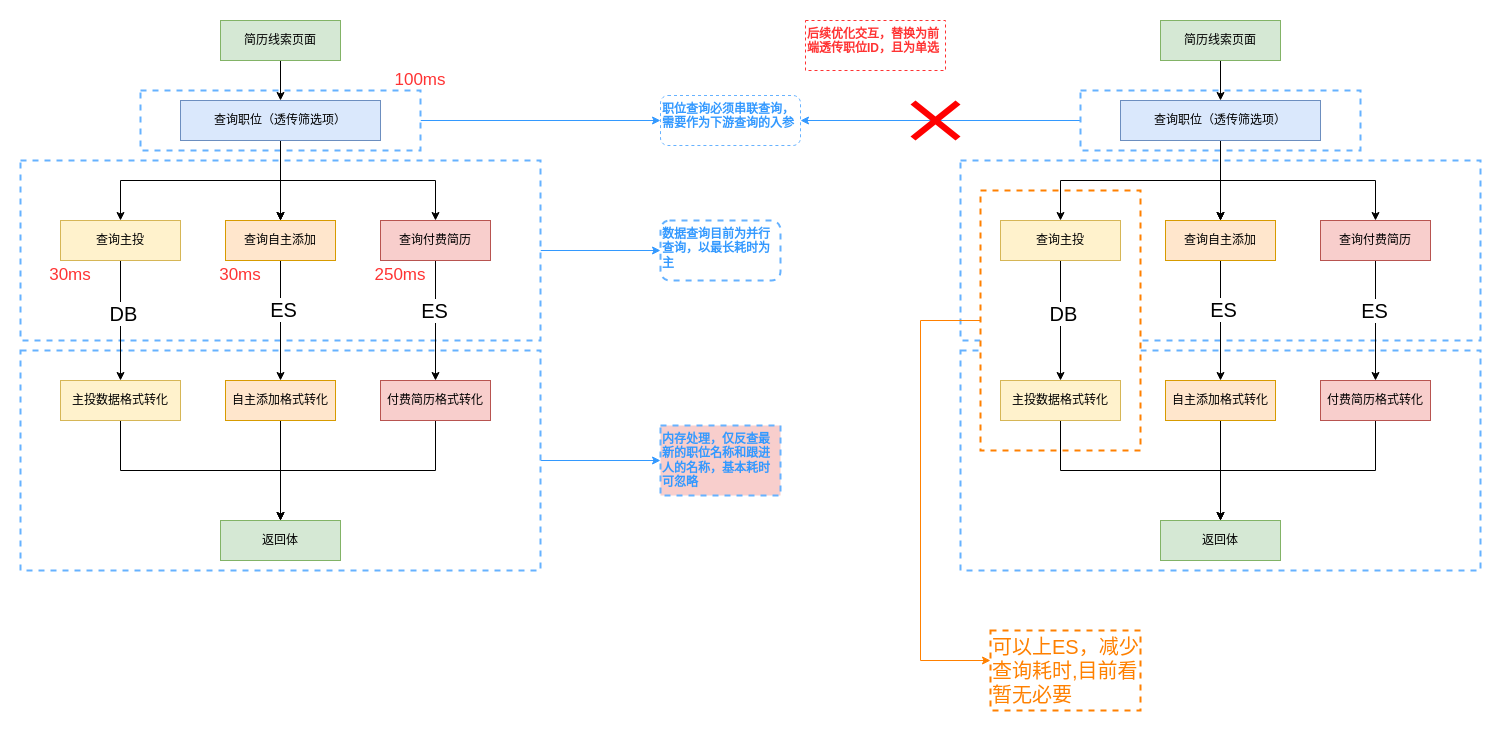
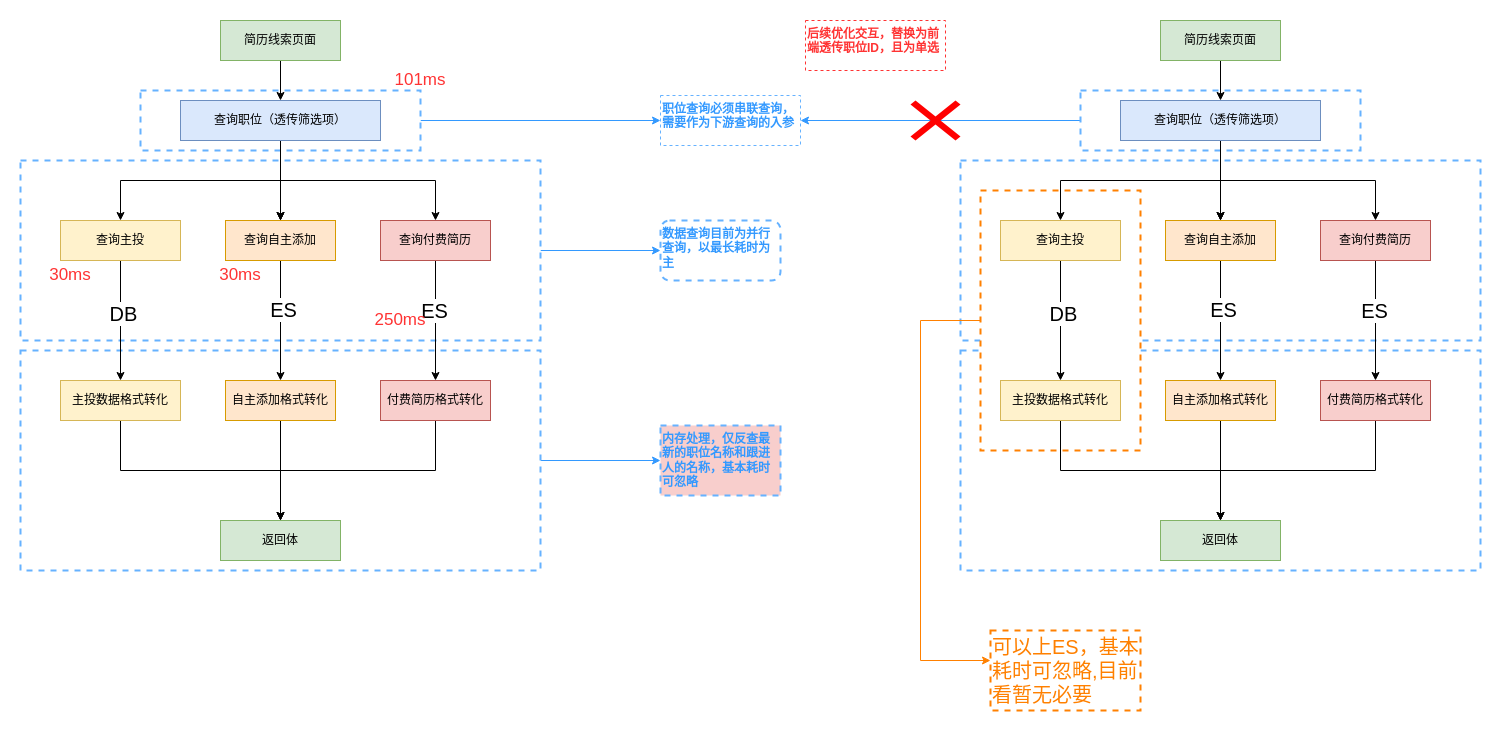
  <mxCell id="0" />
  <mxCell id="1" parent="0" />
  <mxCell id="2" value="" style="rounded=0;whiteSpace=wrap;html=1;dashed=1;strokeColor=#66B2FF;strokeWidth=2;" vertex="1" parent="1"><mxGeometry x="960" y="350" width="520" height="220" as="geometry" /></mxCell>
  <mxCell id="3" value="" style="rounded=0;whiteSpace=wrap;html=1;dashed=1;strokeColor=#66B2FF;strokeWidth=2;" vertex="1" parent="1"><mxGeometry x="960" y="160" width="520" height="180" as="geometry" /></mxCell>
  <mxCell id="4" value="" style="edgeStyle=orthogonalEdgeStyle;rounded=0;orthogonalLoop=1;jettySize=auto;html=1;strokeColor=#FF8000;" edge="1" parent="1" source="5" target="67"><mxGeometry relative="1" as="geometry"><Array as="points"><mxPoint x="920" y="320" /><mxPoint x="920" y="660" /></Array></mxGeometry></mxCell>
  <mxCell id="5" value="" style="rounded=0;whiteSpace=wrap;html=1;dashed=1;strokeColor=#FF8000;strokeWidth=2;" vertex="1" parent="1"><mxGeometry x="980" y="190" width="160" height="260" as="geometry" /></mxCell>
  <mxCell id="6" value="" style="edgeStyle=orthogonalEdgeStyle;rounded=0;orthogonalLoop=1;jettySize=auto;html=1;fontColor=#3399FF;strokeColor=#3399FF;" edge="1" parent="1" source="7" target="38"><mxGeometry relative="1" as="geometry" /></mxCell>
  <mxCell id="7" value="" style="rounded=0;whiteSpace=wrap;html=1;dashed=1;strokeColor=#66B2FF;strokeWidth=2;" vertex="1" parent="1"><mxGeometry x="20" y="350" width="520" height="220" as="geometry" /></mxCell>
  <mxCell id="8" value="" style="edgeStyle=orthogonalEdgeStyle;rounded=0;orthogonalLoop=1;jettySize=auto;html=1;strokeColor=#3399FF;" edge="1" parent="1" source="9" target="37"><mxGeometry relative="1" as="geometry" /></mxCell>
  <mxCell id="9" value="" style="rounded=0;whiteSpace=wrap;html=1;dashed=1;strokeColor=#66B2FF;strokeWidth=2;" vertex="1" parent="1"><mxGeometry x="20" y="160" width="520" height="180" as="geometry" /></mxCell>
  <mxCell id="10" value="" style="edgeStyle=orthogonalEdgeStyle;rounded=0;orthogonalLoop=1;jettySize=auto;html=1;strokeColor=#3399FF;" edge="1" parent="1" source="11" target="36"><mxGeometry relative="1" as="geometry" /></mxCell>
  <mxCell id="11" value="" style="rounded=0;whiteSpace=wrap;html=1;dashed=1;strokeColor=#66B2FF;strokeWidth=2;" vertex="1" parent="1"><mxGeometry x="140" y="90" width="280" height="60" as="geometry" /></mxCell>
  <mxCell id="12" value="" style="edgeStyle=orthogonalEdgeStyle;rounded=0;orthogonalLoop=1;jettySize=auto;html=1;" edge="1" parent="1" source="13" target="19"><mxGeometry relative="1" as="geometry" /></mxCell>
  <mxCell id="13" value="简历线索页面" style="rounded=0;whiteSpace=wrap;html=1;fillColor=#d5e8d4;strokeColor=#82b366;" vertex="1" parent="1"><mxGeometry x="220" y="20" width="120" height="40" as="geometry" /></mxCell>
  <mxCell id="14" value="" style="edgeStyle=orthogonalEdgeStyle;rounded=0;orthogonalLoop=1;jettySize=auto;html=1;" edge="1" parent="1" source="19" target="22"><mxGeometry relative="1" as="geometry" /></mxCell>
  <mxCell id="15" value="" style="edgeStyle=orthogonalEdgeStyle;rounded=0;orthogonalLoop=1;jettySize=auto;html=1;" edge="1" parent="1" source="19" target="25"><mxGeometry relative="1" as="geometry" /></mxCell>
  <mxCell id="16" value="" style="edgeStyle=orthogonalEdgeStyle;rounded=0;orthogonalLoop=1;jettySize=auto;html=1;" edge="1" parent="1" source="19" target="25"><mxGeometry relative="1" as="geometry" /></mxCell>
  <mxCell id="17" value="" style="edgeStyle=orthogonalEdgeStyle;rounded=0;orthogonalLoop=1;jettySize=auto;html=1;" edge="1" parent="1" source="19" target="25"><mxGeometry relative="1" as="geometry" /></mxCell>
  <mxCell id="18" style="edgeStyle=orthogonalEdgeStyle;rounded=0;orthogonalLoop=1;jettySize=auto;html=1;" edge="1" parent="1" source="19" target="28"><mxGeometry relative="1" as="geometry" /></mxCell>
  <mxCell id="19" value="查询职位（透传筛选项）" style="rounded=0;whiteSpace=wrap;html=1;fillColor=#dae8fc;strokeColor=#6c8ebf;" vertex="1" parent="1"><mxGeometry x="180" y="100" width="200" height="40" as="geometry" /></mxCell>
  <mxCell id="20" value="" style="edgeStyle=orthogonalEdgeStyle;rounded=0;orthogonalLoop=1;jettySize=auto;html=1;" edge="1" parent="1" source="22" target="30"><mxGeometry relative="1" as="geometry" /></mxCell>
  <mxCell id="21" value="DB" style="edgeLabel;html=1;align=center;verticalAlign=middle;resizable=0;points=[];fontSize=20;" vertex="1" connectable="0" parent="20"><mxGeometry x="-0.133" y="2" relative="1" as="geometry"><mxPoint as="offset" /></mxGeometry></mxCell>
  <mxCell id="22" value="查询主投" style="rounded=0;whiteSpace=wrap;html=1;fillColor=#fff2cc;strokeColor=#d6b656;" vertex="1" parent="1"><mxGeometry x="60" y="220" width="120" height="40" as="geometry" /></mxCell>
  <mxCell id="23" value="" style="edgeStyle=orthogonalEdgeStyle;rounded=0;orthogonalLoop=1;jettySize=auto;html=1;" edge="1" parent="1" source="25" target="32"><mxGeometry relative="1" as="geometry" /></mxCell>
  <mxCell id="24" value="ES" style="edgeLabel;html=1;align=center;verticalAlign=middle;resizable=0;points=[];fontSize=20;" vertex="1" connectable="0" parent="23"><mxGeometry x="-0.2" y="2" relative="1" as="geometry"><mxPoint as="offset" /></mxGeometry></mxCell>
  <mxCell id="25" value="查询自主添加" style="rounded=0;whiteSpace=wrap;html=1;fillColor=#ffe6cc;strokeColor=#d79b00;" vertex="1" parent="1"><mxGeometry x="225" y="220" width="110" height="40" as="geometry" /></mxCell>
  <mxCell id="26" value="" style="edgeStyle=orthogonalEdgeStyle;rounded=0;orthogonalLoop=1;jettySize=auto;html=1;" edge="1" parent="1" source="28" target="34"><mxGeometry relative="1" as="geometry" /></mxCell>
  <mxCell id="27" value="ES" style="edgeLabel;html=1;align=center;verticalAlign=middle;resizable=0;points=[];fontSize=20;" vertex="1" connectable="0" parent="26"><mxGeometry x="-0.183" y="-2" relative="1" as="geometry"><mxPoint as="offset" /></mxGeometry></mxCell>
  <mxCell id="28" value="查询付费简历" style="rounded=0;whiteSpace=wrap;html=1;fillColor=#f8cecc;strokeColor=#b85450;" vertex="1" parent="1"><mxGeometry x="380" y="220" width="110" height="40" as="geometry" /></mxCell>
  <mxCell id="29" style="edgeStyle=orthogonalEdgeStyle;rounded=0;orthogonalLoop=1;jettySize=auto;html=1;entryX=0.5;entryY=0;entryDx=0;entryDy=0;" edge="1" parent="1" source="30" target="35"><mxGeometry relative="1" as="geometry"><Array as="points"><mxPoint x="120" y="470" /><mxPoint x="280" y="470" /></Array></mxGeometry></mxCell>
  <mxCell id="30" value="主投数据格式转化" style="rounded=0;whiteSpace=wrap;html=1;fillColor=#fff2cc;strokeColor=#d6b656;" vertex="1" parent="1"><mxGeometry x="60" y="380" width="120" height="40" as="geometry" /></mxCell>
  <mxCell id="31" style="edgeStyle=orthogonalEdgeStyle;rounded=0;orthogonalLoop=1;jettySize=auto;html=1;entryX=0.5;entryY=0;entryDx=0;entryDy=0;" edge="1" parent="1" source="32" target="35"><mxGeometry relative="1" as="geometry" /></mxCell>
  <mxCell id="32" value="自主添加格式转化" style="rounded=0;whiteSpace=wrap;html=1;fillColor=#ffe6cc;strokeColor=#d79b00;" vertex="1" parent="1"><mxGeometry x="225" y="380" width="110" height="40" as="geometry" /></mxCell>
  <mxCell id="33" style="edgeStyle=orthogonalEdgeStyle;rounded=0;orthogonalLoop=1;jettySize=auto;html=1;entryX=0.5;entryY=0;entryDx=0;entryDy=0;" edge="1" parent="1" source="34" target="35"><mxGeometry relative="1" as="geometry"><Array as="points"><mxPoint x="435" y="470" /><mxPoint x="280" y="470" /></Array></mxGeometry></mxCell>
  <mxCell id="34" value="付费简历格式转化" style="rounded=0;whiteSpace=wrap;html=1;fillColor=#f8cecc;strokeColor=#b85450;" vertex="1" parent="1"><mxGeometry x="380" y="380" width="110" height="40" as="geometry" /></mxCell>
  <mxCell id="35" value="返回体" style="rounded=0;whiteSpace=wrap;html=1;fillColor=#d5e8d4;strokeColor=#82b366;" vertex="1" parent="1"><mxGeometry x="220" y="520" width="120" height="40" as="geometry" /></mxCell>
- <mxCell id="36" value="职位查询必须串联查询，需要作为下游查询的入参" style="whiteSpace=wrap;html=1;strokeColor=#66B2FF;dashed=1;strokeWidth=1;align=left;verticalAlign=top;fontColor=#3399FF;fontStyle=1;rounded=1;" vertex="1" parent="1"><mxGeometry x="660" y="95" width="140" height="50" as="geometry" /></mxCell>
+ <mxCell id="36" value="职位查询必须串联查询，需要作为下游查询的入参" style="whiteSpace=wrap;html=1;strokeColor=#66B2FF;rounded=0;dashed=1;strokeWidth=1;align=left;verticalAlign=top;fontColor=#3399FF;fontStyle=1" vertex="1" parent="1"><mxGeometry x="660" y="95" width="140" height="50" as="geometry" /></mxCell>
  <mxCell id="37" value="数据查询目前为并行查询，以最长耗时为主" style="whiteSpace=wrap;html=1;strokeColor=#66B2FF;dashed=1;strokeWidth=2;verticalAlign=top;align=left;fontColor=#3399FF;fontStyle=1;rounded=1;" vertex="1" parent="1"><mxGeometry x="660" y="220" width="120" height="60" as="geometry" /></mxCell>
  <mxCell id="38" value="内存处理，仅反查最新的职位名称和跟进人的名称，基本耗时可忽略" style="whiteSpace=wrap;html=1;strokeColor=#66B2FF;rounded=0;dashed=1;strokeWidth=2;align=left;verticalAlign=top;fontColor=#3399FF;fontStyle=1;fillColor=#f8cecc;" vertex="1" parent="1"><mxGeometry x="660" y="425" width="120" height="70" as="geometry" /></mxCell>
  <mxCell id="39" style="edgeStyle=orthogonalEdgeStyle;rounded=0;orthogonalLoop=1;jettySize=auto;html=1;entryX=1;entryY=0.5;entryDx=0;entryDy=0;strokeColor=#3399FF;" edge="1" parent="1" source="40" target="36"><mxGeometry relative="1" as="geometry" /></mxCell>
  <mxCell id="40" value="" style="rounded=0;whiteSpace=wrap;html=1;dashed=1;strokeColor=#66B2FF;strokeWidth=2;" vertex="1" parent="1"><mxGeometry x="1080" y="90" width="280" height="60" as="geometry" /></mxCell>
  <mxCell id="41" value="" style="edgeStyle=orthogonalEdgeStyle;rounded=0;orthogonalLoop=1;jettySize=auto;html=1;" edge="1" parent="1" source="42" target="48"><mxGeometry relative="1" as="geometry" /></mxCell>
  <mxCell id="42" value="简历线索页面" style="rounded=0;whiteSpace=wrap;html=1;fillColor=#d5e8d4;strokeColor=#82b366;" vertex="1" parent="1"><mxGeometry x="1160" y="20" width="120" height="40" as="geometry" /></mxCell>
  <mxCell id="43" value="" style="edgeStyle=orthogonalEdgeStyle;rounded=0;orthogonalLoop=1;jettySize=auto;html=1;" edge="1" parent="1" source="48" target="51"><mxGeometry relative="1" as="geometry" /></mxCell>
  <mxCell id="44" value="" style="edgeStyle=orthogonalEdgeStyle;rounded=0;orthogonalLoop=1;jettySize=auto;html=1;" edge="1" parent="1" source="48" target="54"><mxGeometry relative="1" as="geometry" /></mxCell>
  <mxCell id="45" value="" style="edgeStyle=orthogonalEdgeStyle;rounded=0;orthogonalLoop=1;jettySize=auto;html=1;" edge="1" parent="1" source="48" target="54"><mxGeometry relative="1" as="geometry" /></mxCell>
  <mxCell id="46" value="" style="edgeStyle=orthogonalEdgeStyle;rounded=0;orthogonalLoop=1;jettySize=auto;html=1;" edge="1" parent="1" source="48" target="54"><mxGeometry relative="1" as="geometry" /></mxCell>
  <mxCell id="47" style="edgeStyle=orthogonalEdgeStyle;rounded=0;orthogonalLoop=1;jettySize=auto;html=1;" edge="1" parent="1" source="48" target="57"><mxGeometry relative="1" as="geometry" /></mxCell>
  <mxCell id="48" value="查询职位（透传筛选项）" style="rounded=0;whiteSpace=wrap;html=1;fillColor=#dae8fc;strokeColor=#6c8ebf;" vertex="1" parent="1"><mxGeometry x="1120" y="100" width="200" height="40" as="geometry" /></mxCell>
  <mxCell id="49" value="" style="edgeStyle=orthogonalEdgeStyle;rounded=0;orthogonalLoop=1;jettySize=auto;html=1;" edge="1" parent="1" source="51" target="59"><mxGeometry relative="1" as="geometry" /></mxCell>
  <mxCell id="50" value="DB" style="edgeLabel;html=1;align=center;verticalAlign=middle;resizable=0;points=[];fontSize=20;" vertex="1" connectable="0" parent="49"><mxGeometry x="-0.133" y="2" relative="1" as="geometry"><mxPoint as="offset" /></mxGeometry></mxCell>
  <mxCell id="51" value="查询主投" style="rounded=0;whiteSpace=wrap;html=1;fillColor=#fff2cc;strokeColor=#d6b656;" vertex="1" parent="1"><mxGeometry x="1000" y="220" width="120" height="40" as="geometry" /></mxCell>
  <mxCell id="52" value="" style="edgeStyle=orthogonalEdgeStyle;rounded=0;orthogonalLoop=1;jettySize=auto;html=1;" edge="1" parent="1" source="54" target="61"><mxGeometry relative="1" as="geometry" /></mxCell>
  <mxCell id="53" value="ES" style="edgeLabel;html=1;align=center;verticalAlign=middle;resizable=0;points=[];fontSize=20;" vertex="1" connectable="0" parent="52"><mxGeometry x="-0.2" y="2" relative="1" as="geometry"><mxPoint as="offset" /></mxGeometry></mxCell>
  <mxCell id="54" value="查询自主添加" style="rounded=0;whiteSpace=wrap;html=1;fillColor=#ffe6cc;strokeColor=#d79b00;" vertex="1" parent="1"><mxGeometry x="1165" y="220" width="110" height="40" as="geometry" /></mxCell>
  <mxCell id="55" value="" style="edgeStyle=orthogonalEdgeStyle;rounded=0;orthogonalLoop=1;jettySize=auto;html=1;" edge="1" parent="1" source="57" target="63"><mxGeometry relative="1" as="geometry" /></mxCell>
  <mxCell id="56" value="ES" style="edgeLabel;html=1;align=center;verticalAlign=middle;resizable=0;points=[];fontSize=20;" vertex="1" connectable="0" parent="55"><mxGeometry x="-0.183" y="-2" relative="1" as="geometry"><mxPoint as="offset" /></mxGeometry></mxCell>
  <mxCell id="57" value="查询付费简历" style="rounded=0;whiteSpace=wrap;html=1;fillColor=#f8cecc;strokeColor=#b85450;" vertex="1" parent="1"><mxGeometry x="1320" y="220" width="110" height="40" as="geometry" /></mxCell>
  <mxCell id="58" style="edgeStyle=orthogonalEdgeStyle;rounded=0;orthogonalLoop=1;jettySize=auto;html=1;entryX=0.5;entryY=0;entryDx=0;entryDy=0;" edge="1" parent="1" source="59" target="64"><mxGeometry relative="1" as="geometry"><Array as="points"><mxPoint x="1060" y="470" /><mxPoint x="1220" y="470" /></Array></mxGeometry></mxCell>
  <mxCell id="59" value="主投数据格式转化" style="rounded=0;whiteSpace=wrap;html=1;fillColor=#fff2cc;strokeColor=#d6b656;" vertex="1" parent="1"><mxGeometry x="1000" y="380" width="120" height="40" as="geometry" /></mxCell>
  <mxCell id="60" style="edgeStyle=orthogonalEdgeStyle;rounded=0;orthogonalLoop=1;jettySize=auto;html=1;entryX=0.5;entryY=0;entryDx=0;entryDy=0;" edge="1" parent="1" source="61" target="64"><mxGeometry relative="1" as="geometry" /></mxCell>
  <mxCell id="61" value="自主添加格式转化" style="rounded=0;whiteSpace=wrap;html=1;fillColor=#ffe6cc;strokeColor=#d79b00;" vertex="1" parent="1"><mxGeometry x="1165" y="380" width="110" height="40" as="geometry" /></mxCell>
  <mxCell id="62" style="edgeStyle=orthogonalEdgeStyle;rounded=0;orthogonalLoop=1;jettySize=auto;html=1;entryX=0.5;entryY=0;entryDx=0;entryDy=0;" edge="1" parent="1" source="63" target="64"><mxGeometry relative="1" as="geometry"><Array as="points"><mxPoint x="1375" y="470" /><mxPoint x="1220" y="470" /></Array></mxGeometry></mxCell>
  <mxCell id="63" value="付费简历格式转化" style="rounded=0;whiteSpace=wrap;html=1;fillColor=#f8cecc;strokeColor=#b85450;" vertex="1" parent="1"><mxGeometry x="1320" y="380" width="110" height="40" as="geometry" /></mxCell>
  <mxCell id="64" value="返回体" style="rounded=0;whiteSpace=wrap;html=1;fillColor=#d5e8d4;strokeColor=#82b366;" vertex="1" parent="1"><mxGeometry x="1160" y="520" width="120" height="40" as="geometry" /></mxCell>
  <mxCell id="65" value="" style="shape=mxgraph.mockup.markup.redX;fillColor=#ff0000;html=1;shadow=0;whiteSpace=wrap;strokeColor=none;" vertex="1" parent="1"><mxGeometry x="910" y="100" width="50" height="40" as="geometry" /></mxCell>
  <mxCell id="66" value="后续优化交互，替换为前端透传职位ID，且为单选" style="whiteSpace=wrap;html=1;strokeColor=#FF3333;rounded=0;dashed=1;strokeWidth=1;align=left;verticalAlign=top;fontColor=#FF3333;fontStyle=1" vertex="1" parent="1"><mxGeometry x="805" y="20" width="140" height="50" as="geometry" /></mxCell>
- <mxCell id="67" value="可以上ES，减少查询耗时,目前看暂无必要" style="whiteSpace=wrap;html=1;strokeColor=#FF8000;rounded=0;dashed=1;strokeWidth=2;fontColor=#FF8000;fontSize=20;align=left;" vertex="1" parent="1"><mxGeometry x="990" y="630" width="150" height="80" as="geometry" /></mxCell>
- <mxCell id="68" value="100ms" style="text;html=1;strokeColor=none;fillColor=none;align=center;verticalAlign=middle;whiteSpace=wrap;rounded=0;fontColor=#FF3333;fontSize=17;" vertex="1" parent="1"><mxGeometry x="390" y="65" width="60" height="30" as="geometry" /></mxCell>
+ <mxCell id="67" value="可以上ES，基本耗时可忽略,目前看暂无必要" style="whiteSpace=wrap;html=1;strokeColor=#FF8000;rounded=0;dashed=1;strokeWidth=2;fontColor=#FF8000;fontSize=20;align=left;" vertex="1" parent="1"><mxGeometry x="990" y="630" width="150" height="80" as="geometry" /></mxCell>
+ <mxCell id="68" value="101ms" style="text;html=1;strokeColor=none;fillColor=none;align=center;verticalAlign=middle;whiteSpace=wrap;rounded=0;fontColor=#FF3333;fontSize=17;" vertex="1" parent="1"><mxGeometry x="390" y="65" width="60" height="30" as="geometry" /></mxCell>
  <mxCell id="69" value="30ms" style="text;html=1;strokeColor=none;fillColor=none;align=center;verticalAlign=middle;whiteSpace=wrap;rounded=0;fontColor=#FF3333;fontSize=17;" vertex="1" parent="1"><mxGeometry x="40" y="260" width="60" height="30" as="geometry" /></mxCell>
  <mxCell id="70" value="30ms" style="text;html=1;strokeColor=none;fillColor=none;align=center;verticalAlign=middle;whiteSpace=wrap;rounded=0;fontColor=#FF3333;fontSize=17;" vertex="1" parent="1"><mxGeometry x="210" y="260" width="60" height="30" as="geometry" /></mxCell>
- <mxCell id="71" value="250ms" style="text;html=1;strokeColor=none;fillColor=none;align=center;verticalAlign=middle;whiteSpace=wrap;rounded=0;fontColor=#FF3333;fontSize=17;" vertex="1" parent="1"><mxGeometry x="370" y="260" width="60" height="30" as="geometry" /></mxCell>
+ <mxCell id="71" value="250ms" style="text;html=1;strokeColor=none;fillColor=none;align=center;verticalAlign=middle;whiteSpace=wrap;rounded=0;fontColor=#FF3333;fontSize=17;" vertex="1" parent="1"><mxGeometry x="370" y="305" width="60" height="30" as="geometry" /></mxCell>
